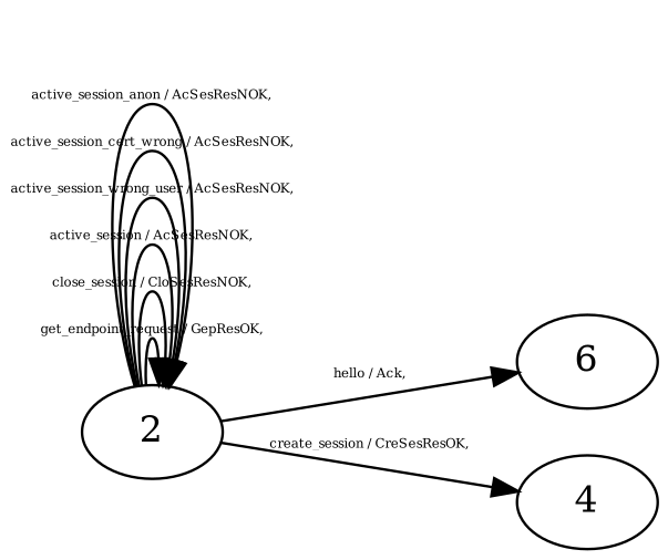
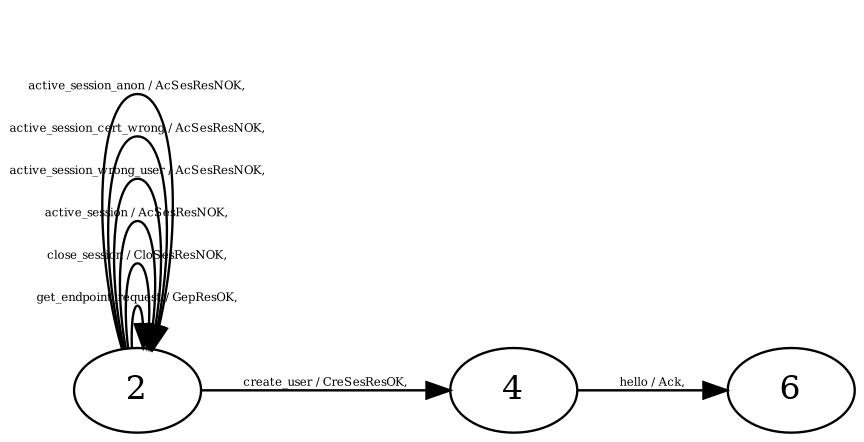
  digraph {
    rankdir=LR
    node [fillcolor=white shape=ellipse style=filled]
    edge [fontsize=5]
    n1 [label=6]
    2
    4
-   2 -> n1 [label="hello / Ack,"]
+   4 -> n1 [label="hello / Ack,"]
    2 -> 2 [label="get_endpoint_request / GepResOK,"]
    2 -> 2 [label="close_session / CloSesResNOK,"]
    2 -> 2 [label="active_session / AcSesResNOK,"]
    2 -> 2 [label="active_session_wrong_user / AcSesResNOK,"]
    2 -> 2 [label="active_session_cert_wrong / AcSesResNOK,"]
    2 -> 2 [label="active_session_anon / AcSesResNOK,"]
-   2 -> 4 [label="create_session / CreSesResOK,"]
+   2 -> 4 [label="create_user / CreSesResOK,"]
  }
